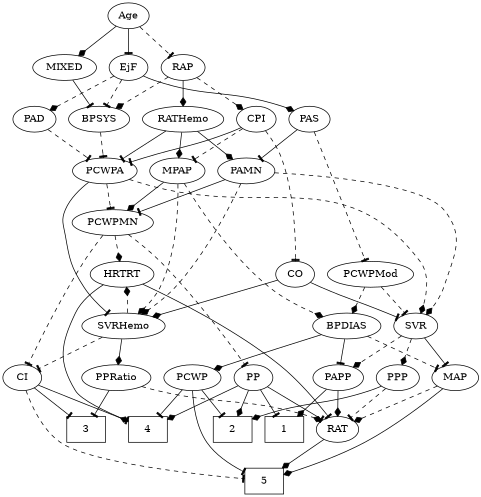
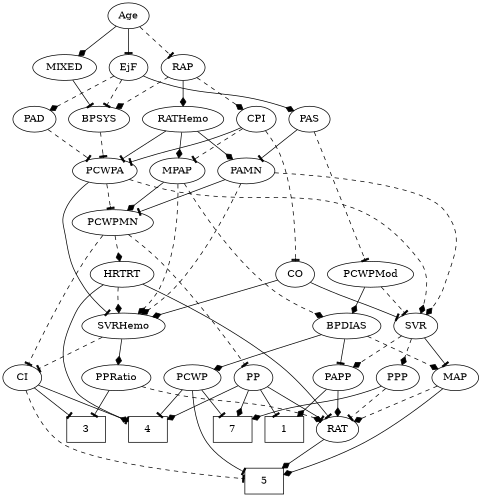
  strict digraph {
    edge [arrowhead=tee style=solid]
    1 [height=0.5 shape=box width=0.75]
-   2 [height=0.5 shape=box width=0.75]
+   2 [height=0.5 shape=box width=0.75 label=7]
    3 [height=0.5 shape=box width=0.75]
    4 [height=0.5 shape=box width=0.75]
    5 [height=0.5 shape=box width=0.75]
    Age [height=0.5 width=0.75]
    EjF [height=0.5 width=0.75]
    RAP [height=0.5 width=0.77632]
    MIXED [height=0.5 width=1.1193]
    BPSYS [height=0.5 width=1.0471]
    PAD [height=0.5 width=0.79437]
    PAS [height=0.5 width=0.75]
    RATHemo [height=0.5 width=1.3721]
    CPI [height=0.5 width=0.75]
    PCWPA [height=0.5 width=1.1555]
    PAMN [height=0.5 width=1.011]
    PCWPMod [height=0.5 width=1.4443]
    MPAP [height=0.5 width=0.97491]
    CO [height=0.5 width=0.75]
    PCWPMN [height=0.5 width=1.3902]
    SVRHemo [height=0.5 width=1.3902]
    SVR [height=0.5 width=0.77632]
    BPDIAS [height=0.5 width=1.1735]
    PP [height=0.5 width=0.75]
    CI [height=0.5 width=0.75]
    HRTRT [height=0.5 width=1.1013]
    PPRatio [height=0.5 width=1.1013]
    MAP [height=0.5 width=0.84854]
    PAPP [height=0.5 width=0.88464]
    PCWP [height=0.5 width=0.97491]
    RAT [height=0.5 width=0.75827]
    PPP [height=0.5 width=0.75]
    Age -> EjF
    Age -> RAP [style=dashed]
    Age -> MIXED [arrowhead=diamond]
    EjF -> BPSYS [style=dashed]
    EjF -> PAD [arrowhead=diamond style=dashed]
    EjF -> PAS [arrowhead=diamond]
    RAP -> BPSYS [arrowhead=diamond style=dashed]
    RAP -> RATHemo [arrowhead=diamond]
    RAP -> CPI [arrowhead=diamond style=dashed]
    MIXED -> BPSYS
    BPSYS -> PCWPA [style=dashed]
    PAD -> PCWPA [style=dashed]
    PAS -> PAMN
    PAS -> PCWPMod [style=dashed]
    RATHemo -> PCWPA
    RATHemo -> PAMN [arrowhead=diamond]
    RATHemo -> MPAP [arrowhead=diamond]
    CPI -> PCWPA
    CPI -> MPAP [style=dashed]
    CPI -> CO [style=dashed]
    PCWPA -> PCWPMN [style=dashed]
    PCWPA -> SVRHemo
    PCWPA -> SVR [arrowhead=diamond style=dashed]
    PAMN -> PCWPMN
    PAMN -> SVRHemo [arrowhead=diamond style=dashed]
    PAMN -> SVR [arrowhead=diamond style=dashed]
    PCWPMod -> SVR [style=dashed]
-   PCWPMod -> BPDIAS [arrowhead=diamond style=dashed]
+   PCWPMod -> BPDIAS [arrowhead=diamond]
    MPAP -> PCWPMN [arrowhead=diamond]
    MPAP -> SVRHemo [arrowhead=diamond style=dashed]
    MPAP -> BPDIAS [arrowhead=diamond style=dashed]
    CO -> SVRHemo [arrowhead=diamond]
    CO -> SVR
    PCWPMN -> PP [style=dashed]
    PCWPMN -> CI [style=dashed]
    PCWPMN -> HRTRT [arrowhead=diamond style=dashed]
    SVRHemo -> CI [style=dashed]
-   SVRHemo -> HRTRT [arrowhead=diamond style=dashed]
+   HRTRT -> SVRHemo [arrowhead=diamond style=dashed]
    SVRHemo -> PPRatio [arrowhead=diamond]
    SVR -> MAP
    SVR -> PAPP [arrowhead=diamond style=dashed]
    SVR -> PPP [arrowhead=diamond style=dashed]
-   BPDIAS -> MAP [style=dashed]
+   BPDIAS -> MAP [arrowhead=diamond style=dashed]
    BPDIAS -> PAPP
    BPDIAS -> PCWP [arrowhead=diamond]
    PP -> 1
    PP -> 2 [arrowhead=diamond]
    PP -> 4 [arrowhead=diamond]
    PP -> RAT
    CI -> 3
    CI -> 4 [arrowhead=diamond]
    CI -> 5 [style=dashed]
    HRTRT -> 4
    HRTRT -> RAT
    PPRatio -> 3
    PPRatio -> RAT [arrowhead=diamond style=dashed]
    MAP -> 5 [arrowhead=diamond]
    MAP -> RAT [arrowhead=diamond style=dashed]
    PAPP -> 1 [arrowhead=diamond]
    PAPP -> RAT [arrowhead=diamond]
    PCWP -> 2
    PCWP -> 4
    PCWP -> 5
    RAT -> 5 [arrowhead=diamond]
    PPP -> 2 [arrowhead=diamond]
    PPP -> RAT [style=dashed]
  }
